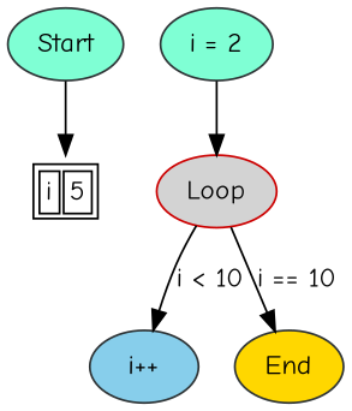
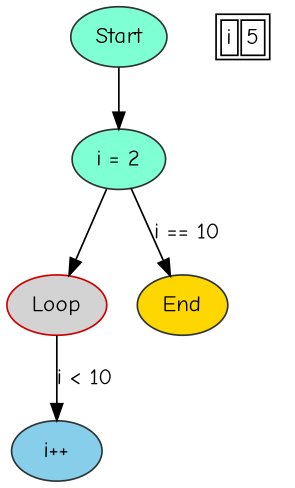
  digraph {
    fontname="Comic Neue"
    node [color="#2e3436" fillcolor=aquamarine fontname="Comic Neue" style=filled]
    edge [fontname="Comic Neue"]
    n1 [label=Start]
    n2 [label="i = 2"]
    n3 [color="#cc0000" fillcolor=lightgrey label=Loop]
    n4 [fillcolor=skyblue label="i++"]
    n5 [fillcolor=gold label=End]
    n6 [label=<<table><tr><td>i</td><td>5</td></tr></table>> shape=none color="" fillcolor="" style=""]
-   n1 -> n6
+   n1 -> n2
    n2 -> n3
    n3 -> n4 [label="i < 10"]
-   n3 -> n5 [label="i == 10"]
+   n2 -> n5 [label="i == 10"]
  }
